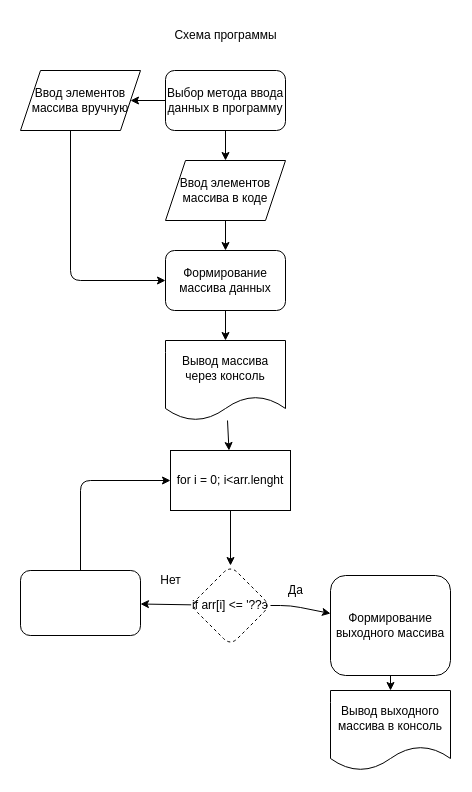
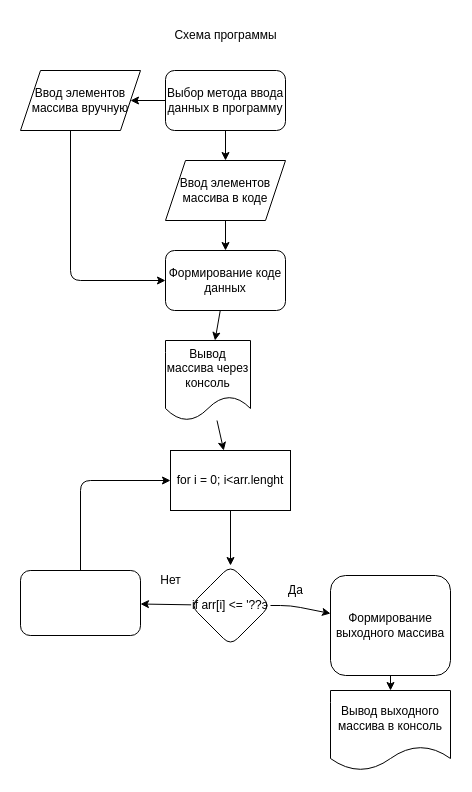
  <mxCell id="0" />
  <mxCell id="1" parent="0" />
  <mxCell id="2" value="Схема программы" style="text;html=1;align=center;verticalAlign=middle;resizable=0;points=[];autosize=1;strokeColor=none;fillColor=none;" parent="1" vertex="1"><mxGeometry x="160" y="20" width="130" height="30" as="geometry" /></mxCell>
  <mxCell id="3" value="" style="edgeStyle=none;html=1;" parent="1" source="5" edge="1"><mxGeometry relative="1" as="geometry"><mxPoint x="130" y="100" as="targetPoint" /></mxGeometry></mxCell>
  <mxCell id="4" value="" style="edgeStyle=none;html=1;" edge="1" parent="1" source="5" target="15"><mxGeometry relative="1" as="geometry" /></mxCell>
  <mxCell id="5" value="Выбор метода ввода данных в программу" style="rounded=1;whiteSpace=wrap;html=1;" parent="1" vertex="1"><mxGeometry x="165" y="70" width="120" height="60" as="geometry" /></mxCell>
  <mxCell id="6" style="edgeStyle=none;html=1;exitX=0.5;exitY=1;exitDx=0;exitDy=0;entryX=0;entryY=0.5;entryDx=0;entryDy=0;" parent="1" target="8" edge="1"><mxGeometry relative="1" as="geometry"><mxPoint x="50" y="280" as="targetPoint" /><Array as="points"><mxPoint x="70" y="280" /></Array><mxPoint x="70" y="130" as="sourcePoint" /></mxGeometry></mxCell>
  <mxCell id="7" value="" style="edgeStyle=none;html=1;" parent="1" source="8" target="10" edge="1"><mxGeometry relative="1" as="geometry" /></mxCell>
- <mxCell id="8" value="Формирование массива данных" style="whiteSpace=wrap;html=1;rounded=1;" parent="1" vertex="1"><mxGeometry x="165" y="250" width="120" height="60" as="geometry" /></mxCell>
+ <mxCell id="8" value="Формирование коде данных" style="whiteSpace=wrap;html=1;rounded=1;" parent="1" vertex="1"><mxGeometry x="165" y="250" width="120" height="60" as="geometry" /></mxCell>
  <mxCell id="9" value="" style="edgeStyle=none;html=1;" edge="1" parent="1" source="10" target="21"><mxGeometry relative="1" as="geometry" /></mxCell>
- <mxCell id="10" value="Вывод массива через консоль" style="shape=document;whiteSpace=wrap;html=1;boundedLbl=1;rounded=1;" parent="1" vertex="1"><mxGeometry x="165" y="340" width="120" height="80" as="geometry" /></mxCell>
+ <mxCell id="10" value="Вывод массива через консоль" style="shape=document;whiteSpace=wrap;html=1;boundedLbl=1;rounded=1;" parent="1" vertex="1"><mxGeometry x="165" y="340" width="85" height="80" as="geometry" /></mxCell>
  <mxCell id="11" value="" style="edgeStyle=none;html=1;" edge="1" parent="1" source="13" target="18"><mxGeometry relative="1" as="geometry"><Array as="points"><mxPoint x="290" y="605" /></Array></mxGeometry></mxCell>
  <mxCell id="12" value="" style="edgeStyle=none;html=1;" edge="1" parent="1" source="13" target="24"><mxGeometry relative="1" as="geometry" /></mxCell>
- <mxCell id="13" value="if arr[i] &amp;lt;= '??э" style="rhombus;whiteSpace=wrap;html=1;rounded=1;dashed=1;" parent="1" vertex="1"><mxGeometry x="190" y="565" width="80" height="80" as="geometry" /></mxCell>
+ <mxCell id="13" value="if arr[i] &amp;lt;= '??э" style="rhombus;whiteSpace=wrap;html=1;rounded=1;" parent="1" vertex="1"><mxGeometry x="190" y="565" width="80" height="80" as="geometry" /></mxCell>
  <mxCell id="14" value="" style="edgeStyle=none;html=1;" edge="1" parent="1" source="15" target="8"><mxGeometry relative="1" as="geometry" /></mxCell>
  <mxCell id="15" value="Ввод элементов массива в коде" style="shape=parallelogram;perimeter=parallelogramPerimeter;whiteSpace=wrap;html=1;fixedSize=1;" vertex="1" parent="1"><mxGeometry x="165" y="160" width="120" height="60" as="geometry" /></mxCell>
  <mxCell id="16" value="Ввод элементов массива вручную" style="shape=parallelogram;perimeter=parallelogramPerimeter;whiteSpace=wrap;html=1;fixedSize=1;" vertex="1" parent="1"><mxGeometry x="20" y="70" width="120" height="60" as="geometry" /></mxCell>
  <mxCell id="17" value="" style="edgeStyle=none;html=1;" edge="1" parent="1" source="18" target="22"><mxGeometry relative="1" as="geometry" /></mxCell>
  <mxCell id="18" value="Формирование выходного массива" style="whiteSpace=wrap;html=1;rounded=1;" vertex="1" parent="1"><mxGeometry x="330" y="575" width="120" height="100" as="geometry" /></mxCell>
  <mxCell id="19" value="Да" style="text;html=1;align=center;verticalAlign=middle;resizable=0;points=[];autosize=1;strokeColor=none;fillColor=none;" vertex="1" parent="1"><mxGeometry x="275" y="575" width="40" height="30" as="geometry" /></mxCell>
  <mxCell id="20" value="" style="edgeStyle=none;html=1;" edge="1" parent="1" source="21" target="13"><mxGeometry relative="1" as="geometry" /></mxCell>
  <mxCell id="21" value="for i = 0; i&amp;lt;arr.lenght" style="whiteSpace=wrap;html=1;" vertex="1" parent="1"><mxGeometry x="170" y="450" width="120" height="60" as="geometry" /></mxCell>
  <mxCell id="22" value="Вывод выходного массива в консоль" style="shape=document;whiteSpace=wrap;html=1;boundedLbl=1;" vertex="1" parent="1"><mxGeometry x="330" y="690" width="120" height="80" as="geometry" /></mxCell>
  <mxCell id="23" style="edgeStyle=none;html=1;exitX=0.5;exitY=0;exitDx=0;exitDy=0;entryX=0;entryY=0.5;entryDx=0;entryDy=0;" edge="1" parent="1" source="24" target="21"><mxGeometry relative="1" as="geometry"><mxPoint x="80" y="440" as="targetPoint" /><Array as="points"><mxPoint x="80" y="480" /></Array></mxGeometry></mxCell>
  <mxCell id="24" value="" style="whiteSpace=wrap;html=1;rounded=1;" vertex="1" parent="1"><mxGeometry x="20" y="570" width="120" height="65" as="geometry" /></mxCell>
  <mxCell id="25" value="Нет" style="text;html=1;align=center;verticalAlign=middle;resizable=0;points=[];autosize=1;strokeColor=none;fillColor=none;" vertex="1" parent="1"><mxGeometry x="150" y="565" width="40" height="30" as="geometry" /></mxCell>
